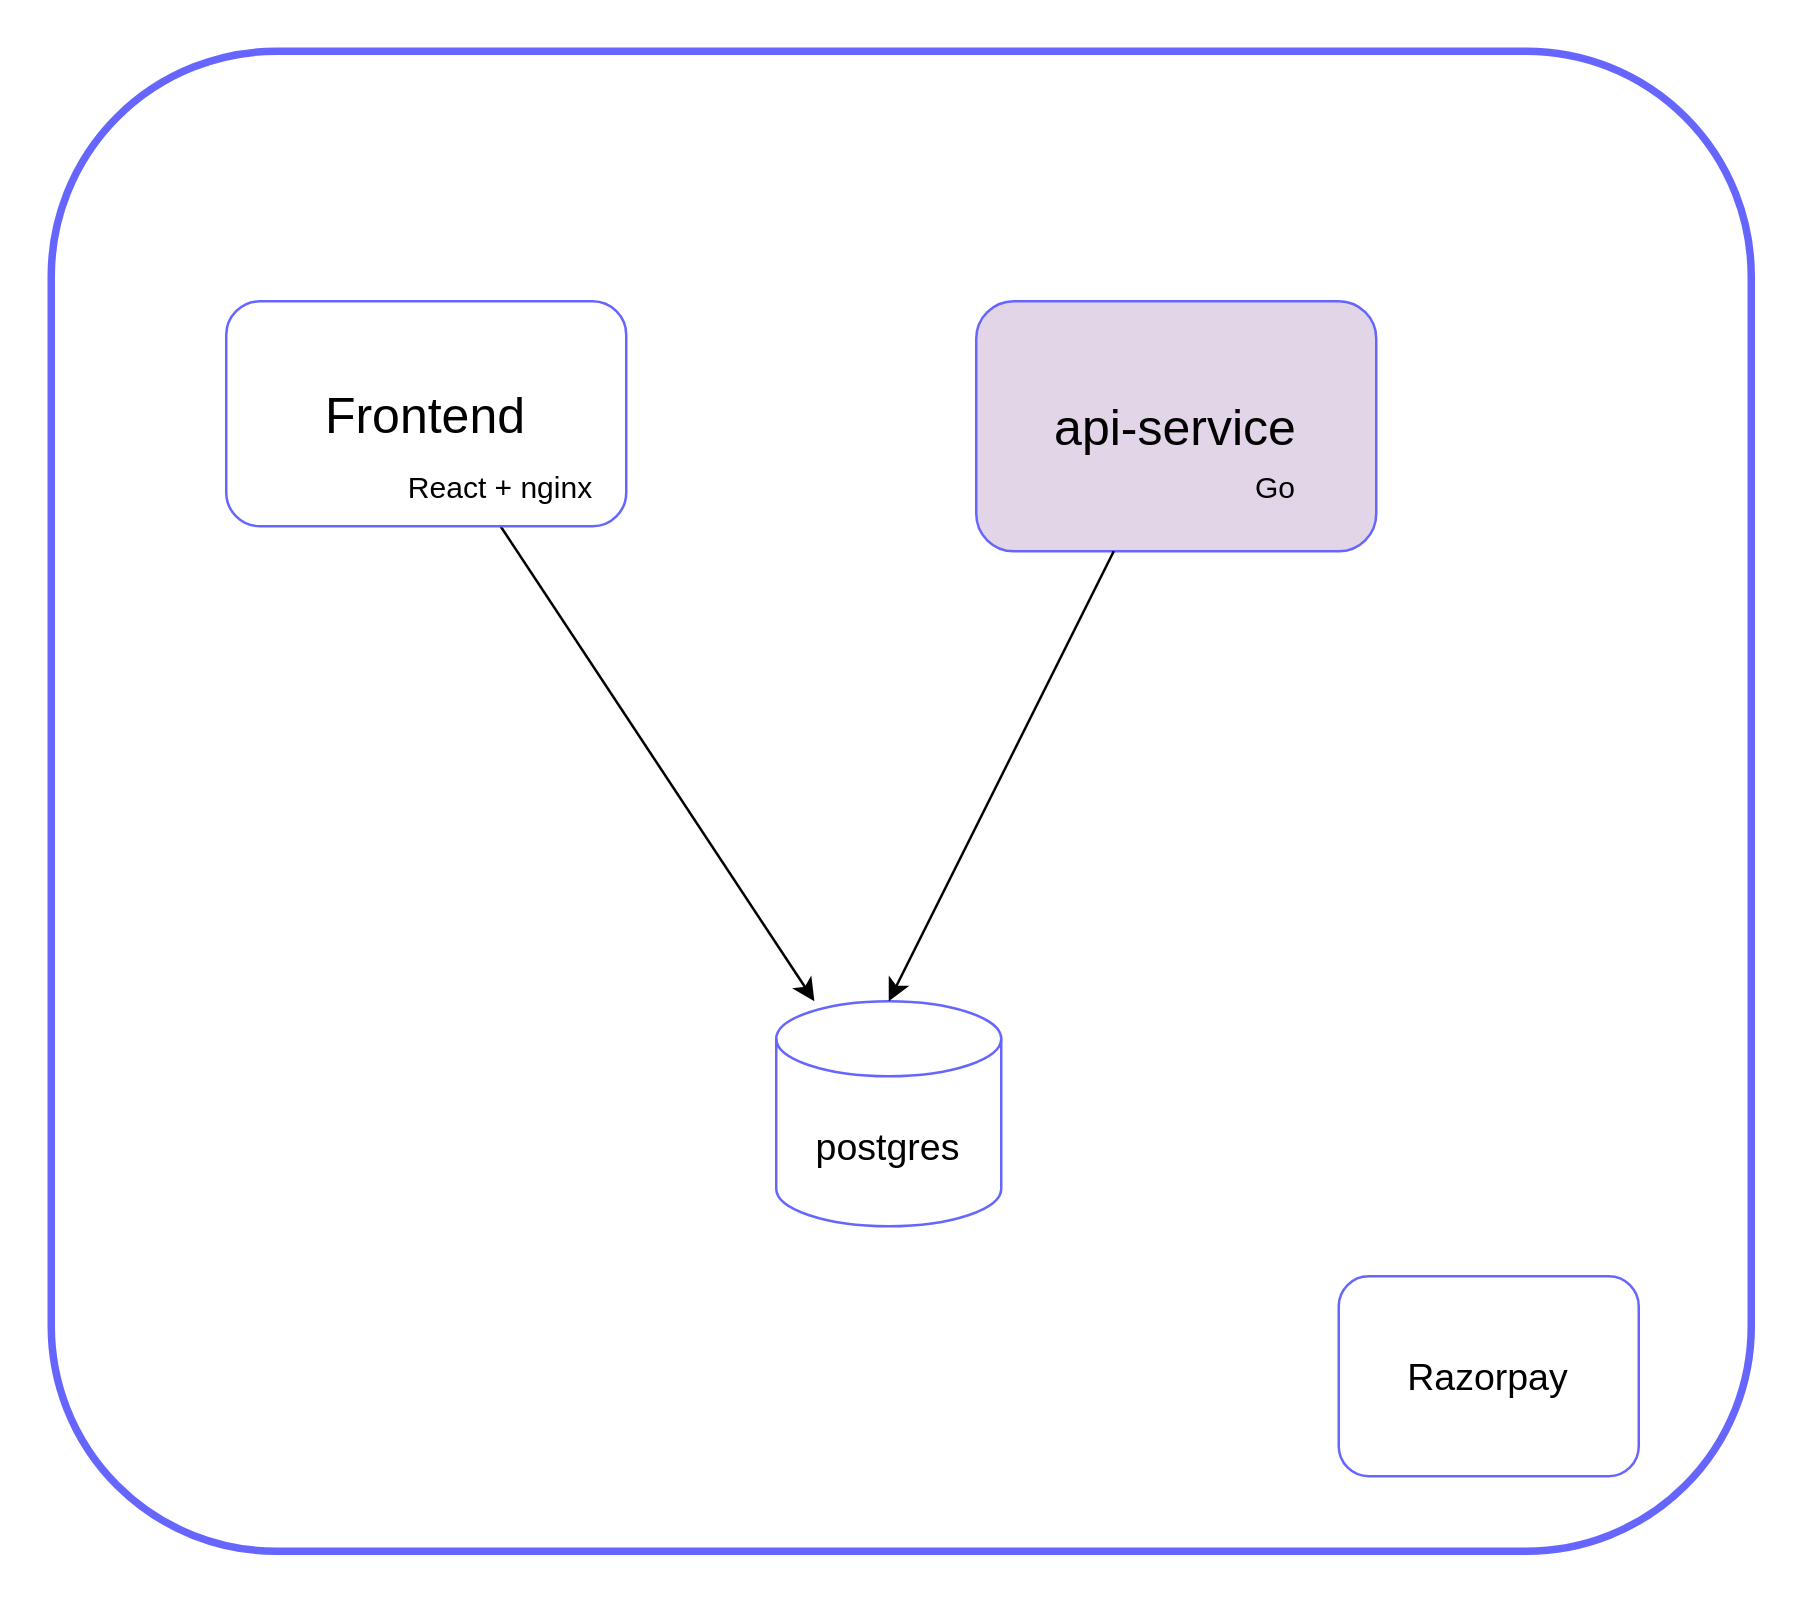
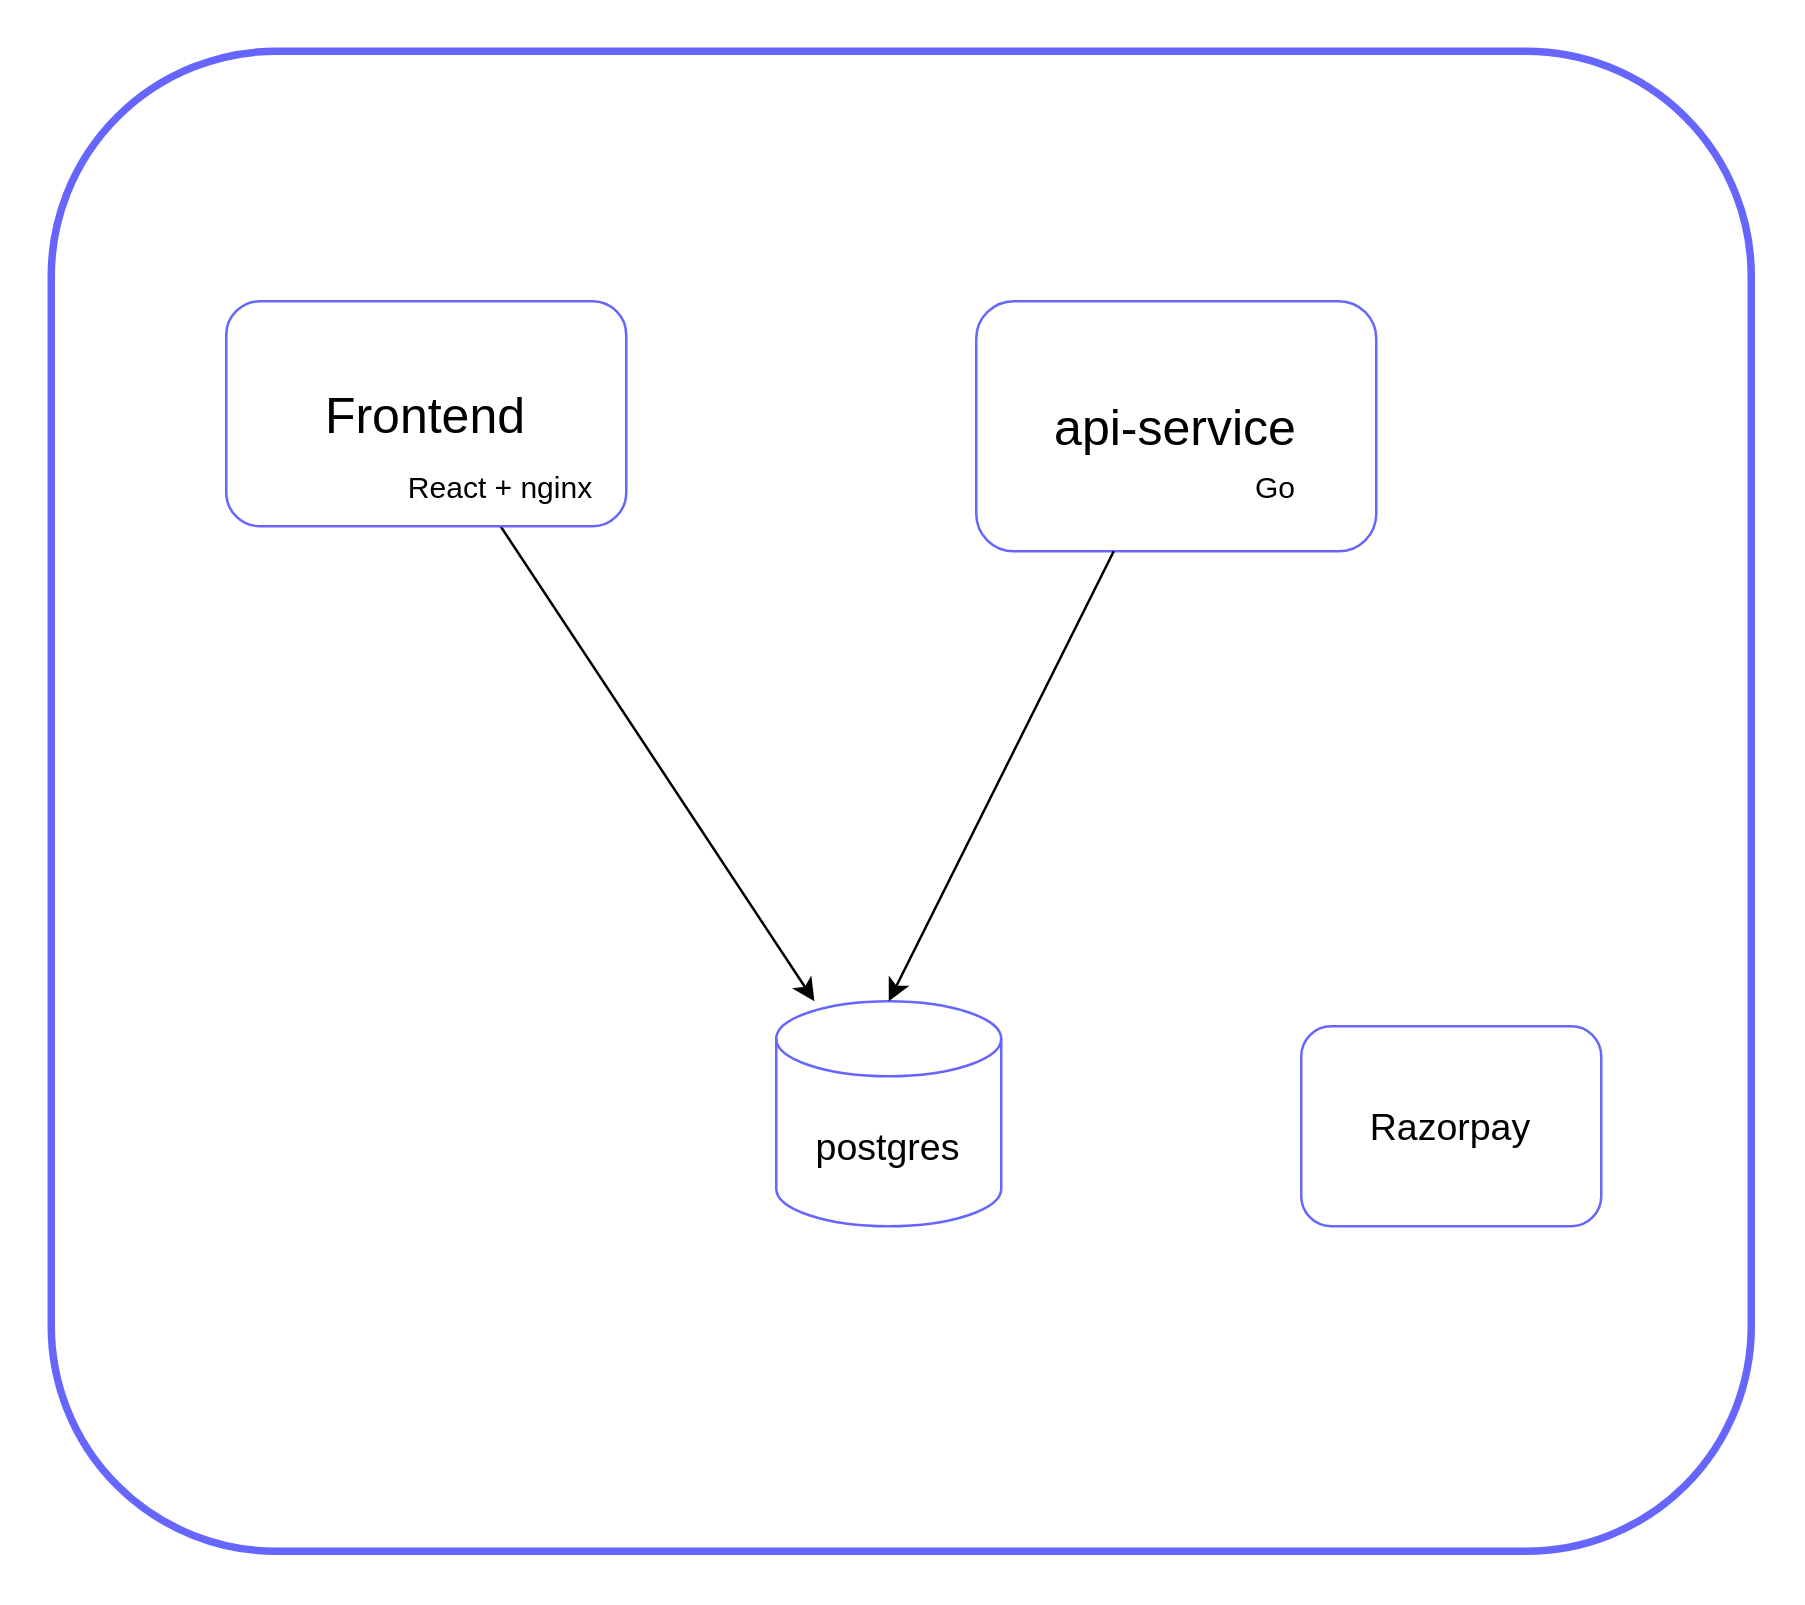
  <mxCell id="0" />
  <mxCell id="1" parent="0" />
  <mxCell id="2" value="" style="rounded=1;whiteSpace=wrap;html=1;strokeColor=#6666FF;strokeWidth=3;" vertex="1" parent="1"><mxGeometry x="20" y="20" width="680" height="600" as="geometry" /></mxCell>
  <mxCell id="3" style="edgeStyle=none;html=1;" edge="1" parent="1" source="4" target="7"><mxGeometry relative="1" as="geometry" /></mxCell>
  <mxCell id="4" value="&lt;font style=&quot;font-size: 20px;&quot;&gt;Frontend&lt;/font&gt;" style="rounded=1;whiteSpace=wrap;html=1;strokeColor=#6666FF;" vertex="1" parent="1"><mxGeometry x="90" y="120" width="160" height="90" as="geometry" /></mxCell>
  <mxCell id="5" value="React + nginx" style="text;html=1;align=center;verticalAlign=middle;whiteSpace=wrap;rounded=0;" vertex="1" parent="1"><mxGeometry x="160" y="180" width="80" height="30" as="geometry" /></mxCell>
- <mxCell id="6" value="&lt;font style=&quot;font-size: 20px;&quot;&gt;api-service&lt;/font&gt;" style="rounded=1;whiteSpace=wrap;html=1;strokeColor=#6666FF;fillColor=#e1d5e7;" vertex="1" parent="1"><mxGeometry x="390" y="120" width="160" height="100" as="geometry" /></mxCell>
+ <mxCell id="6" value="&lt;font style=&quot;font-size: 20px;&quot;&gt;api-service&lt;/font&gt;" style="rounded=1;whiteSpace=wrap;html=1;strokeColor=#6666FF;" vertex="1" parent="1"><mxGeometry x="390" y="120" width="160" height="100" as="geometry" /></mxCell>
  <mxCell id="7" value="&lt;font style=&quot;font-size: 15px;&quot;&gt;postgres&lt;/font&gt;" style="shape=cylinder3;whiteSpace=wrap;html=1;boundedLbl=1;backgroundOutline=1;size=15;strokeColor=#6666FF;" vertex="1" parent="1"><mxGeometry x="310" y="400" width="90" height="90" as="geometry" /></mxCell>
  <mxCell id="8" value="Go" style="text;html=1;align=center;verticalAlign=middle;whiteSpace=wrap;rounded=0;" vertex="1" parent="1"><mxGeometry x="480" y="180" width="60" height="30" as="geometry" /></mxCell>
  <mxCell id="9" style="edgeStyle=none;html=1;entryX=0.5;entryY=0;entryDx=0;entryDy=0;entryPerimeter=0;" edge="1" parent="1" source="6" target="7"><mxGeometry relative="1" as="geometry" /></mxCell>
- <mxCell id="10" value="&lt;font style=&quot;font-size: 15px;&quot;&gt;Razorpay&lt;/font&gt;" style="rounded=1;whiteSpace=wrap;html=1;strokeColor=#6666FF;" vertex="1" parent="1"><mxGeometry x="535" y="510" width="120" height="80" as="geometry" /></mxCell>
+ <mxCell id="10" value="&lt;font style=&quot;font-size: 15px;&quot;&gt;Razorpay&lt;/font&gt;" style="rounded=1;whiteSpace=wrap;html=1;strokeColor=#6666FF;" vertex="1" parent="1"><mxGeometry x="520" y="410" width="120" height="80" as="geometry" /></mxCell>
